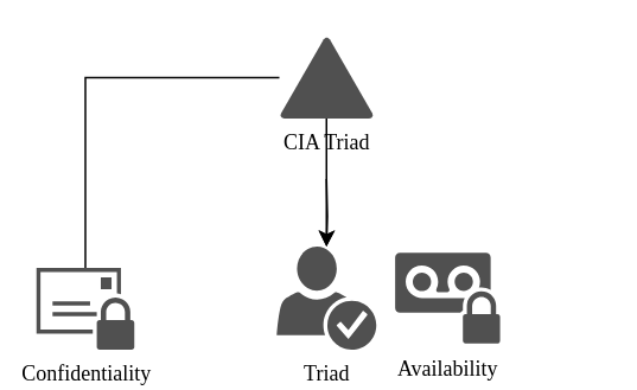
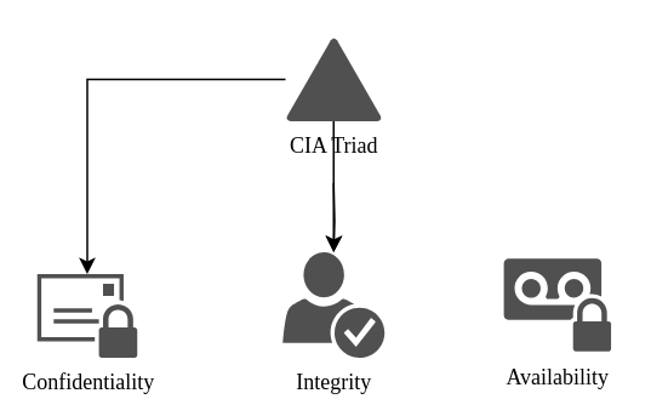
  <mxCell id="0" />
  <mxCell id="1" parent="0" />
  <mxCell id="2" style="edgeStyle=orthogonalEdgeStyle;rounded=0;orthogonalLoop=1;jettySize=auto;html=1;" edge="1" parent="1" source="5" target="8"><mxGeometry relative="1" as="geometry" /></mxCell>
- <mxCell id="3" style="edgeStyle=orthogonalEdgeStyle;rounded=0;orthogonalLoop=1;jettySize=auto;html=1;endArrow=none;" edge="1" parent="1" source="5" target="6"><mxGeometry relative="1" as="geometry" /></mxCell>
+ <mxCell id="3" style="edgeStyle=orthogonalEdgeStyle;rounded=0;orthogonalLoop=1;jettySize=auto;html=1;" edge="1" parent="1" source="5" target="6"><mxGeometry relative="1" as="geometry" /></mxCell>
  <mxCell id="4" style="edgeStyle=orthogonalEdgeStyle;rounded=0;orthogonalLoop=1;jettySize=auto;html=1;" edge="1" parent="1" target="8"><mxGeometry relative="1" as="geometry"><mxPoint x="183" y="100" as="sourcePoint" /></mxGeometry></mxCell>
  <mxCell id="5" value="&lt;font face=&quot;JetBrains Mono&quot;&gt;CIA Triad&lt;/font&gt;" style="sketch=0;pointerEvents=1;shadow=0;dashed=0;html=1;strokeColor=none;fillColor=#505050;labelPosition=center;verticalLabelPosition=bottom;verticalAlign=top;outlineConnect=0;align=center;shape=mxgraph.office.security.domain;" vertex="1" parent="1"><mxGeometry x="156.5" y="20" width="53" height="46" as="geometry" /></mxCell>
  <mxCell id="6" value="Confidentiality" style="sketch=0;pointerEvents=1;shadow=0;dashed=0;html=1;strokeColor=none;fillColor=#505050;labelPosition=center;verticalLabelPosition=bottom;verticalAlign=top;outlineConnect=0;align=center;shape=mxgraph.office.security.secure_messaging;fontFamily=JetBrains Mono;" vertex="1" parent="1"><mxGeometry x="20" y="150" width="55" height="46" as="geometry" /></mxCell>
- <mxCell id="7" value="Availability" style="sketch=0;pointerEvents=1;shadow=0;dashed=0;html=1;strokeColor=none;fillColor=#505050;labelPosition=center;verticalLabelPosition=bottom;verticalAlign=top;outlineConnect=0;align=center;shape=mxgraph.office.security.protected_voice_mail;fontFamily=JetBrains Mono;" vertex="1" parent="1"><mxGeometry x="221.55" y="141.5" width="59" height="51" as="geometry" /></mxCell>
- <mxCell id="8" value="Triad" style="sketch=0;pointerEvents=1;shadow=0;dashed=0;html=1;strokeColor=none;fillColor=#505050;labelPosition=center;verticalLabelPosition=bottom;verticalAlign=top;outlineConnect=0;align=center;shape=mxgraph.office.security.credentials;fontFamily=JetBrains Mono;" vertex="1" parent="1"><mxGeometry x="155" y="138" width="56" height="58" as="geometry" /></mxCell>
+ <mxCell id="7" value="Availability" style="sketch=0;pointerEvents=1;shadow=0;dashed=0;html=1;strokeColor=none;fillColor=#505050;labelPosition=center;verticalLabelPosition=bottom;verticalAlign=top;outlineConnect=0;align=center;shape=mxgraph.office.security.protected_voice_mail;fontFamily=JetBrains Mono;" vertex="1" parent="1"><mxGeometry x="276.55" y="141.5" width="59" height="51" as="geometry" /></mxCell>
+ <mxCell id="8" value="Integrity" style="sketch=0;pointerEvents=1;shadow=0;dashed=0;html=1;strokeColor=none;fillColor=#505050;labelPosition=center;verticalLabelPosition=bottom;verticalAlign=top;outlineConnect=0;align=center;shape=mxgraph.office.security.credentials;fontFamily=JetBrains Mono;" vertex="1" parent="1"><mxGeometry x="155" y="138" width="56" height="58" as="geometry" /></mxCell>
